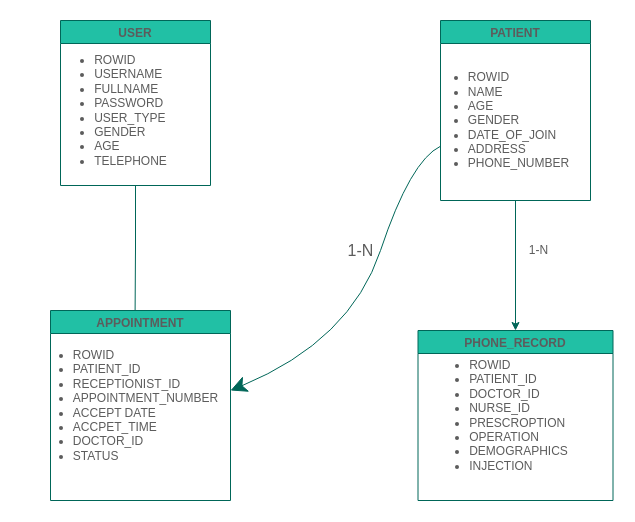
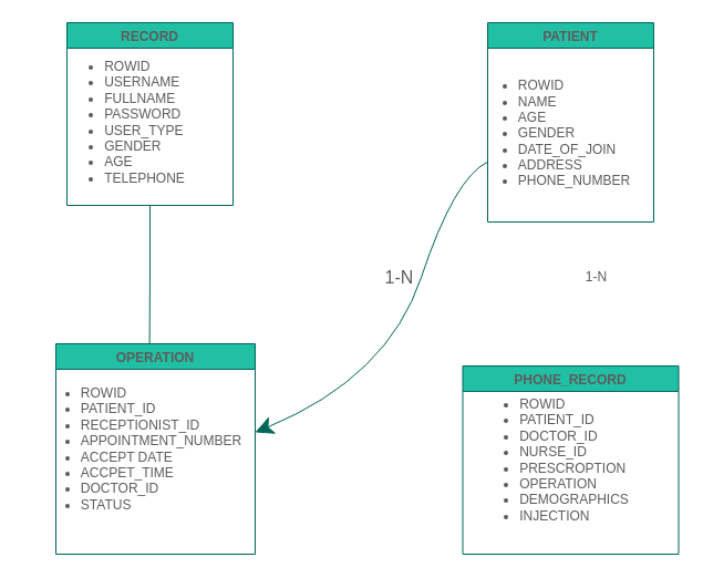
  <mxCell id="0" />
  <mxCell id="1" parent="0" />
  <mxCell id="2" style="edgeStyle=orthogonalEdgeStyle;rounded=0;orthogonalLoop=1;jettySize=auto;html=1;entryX=0.47;entryY=0.005;entryDx=0;entryDy=0;entryPerimeter=0;strokeColor=#006658;fontColor=#5C5C5C;endArrow=none;" edge="1" parent="1" source="3" target="9"><mxGeometry relative="1" as="geometry" /></mxCell>
- <mxCell id="3" value="USER" style="swimlane;fillColor=#21C0A5;strokeColor=#006658;fontColor=#5C5C5C;rounded=0;" vertex="1" parent="1"><mxGeometry x="60" y="20" width="150" height="165" as="geometry"><mxRectangle x="70" y="80" width="70" height="30" as="alternateBounds" /></mxGeometry></mxCell>
+ <mxCell id="3" value="RECORD" style="swimlane;fillColor=#21C0A5;strokeColor=#006658;fontColor=#5C5C5C;rounded=0;" vertex="1" parent="1"><mxGeometry x="60" y="20" width="150" height="165" as="geometry"><mxRectangle x="70" y="80" width="70" height="30" as="alternateBounds" /></mxGeometry></mxCell>
  <mxCell id="4" value="&lt;div style=&quot;text-align: left;&quot;&gt;&lt;ul&gt;&lt;li&gt;&lt;span style=&quot;background-color: initial;&quot;&gt;ROWID&lt;/span&gt;&lt;/li&gt;&lt;li&gt;&lt;span style=&quot;background-color: initial;&quot;&gt;USERNAME&lt;/span&gt;&lt;/li&gt;&lt;li&gt;&lt;span style=&quot;background-color: initial;&quot;&gt;FULLNAME&lt;/span&gt;&lt;/li&gt;&lt;li&gt;&lt;span style=&quot;background-color: initial;&quot;&gt;PASSWORD&lt;/span&gt;&lt;/li&gt;&lt;li&gt;USER_TYPE&lt;/li&gt;&lt;li&gt;&lt;span style=&quot;background-color: initial;&quot;&gt;GENDER&lt;/span&gt;&lt;br&gt;&lt;/li&gt;&lt;li&gt;&lt;span style=&quot;background-color: initial;&quot;&gt;AGE&lt;/span&gt;&lt;/li&gt;&lt;li&gt;TELEPHONE&lt;/li&gt;&lt;/ul&gt;&lt;/div&gt;" style="text;html=1;align=center;verticalAlign=middle;resizable=0;points=[];autosize=1;strokeColor=none;fillColor=none;fontColor=#5C5C5C;rounded=0;" vertex="1" parent="3"><mxGeometry x="-20" y="15" width="140" height="150" as="geometry" /></mxCell>
- <mxCell id="5" style="edgeStyle=orthogonalEdgeStyle;rounded=0;orthogonalLoop=1;jettySize=auto;html=1;strokeColor=#006658;fontColor=#5C5C5C;" edge="1" parent="1" source="6" target="7"><mxGeometry relative="1" as="geometry" /></mxCell>
  <mxCell id="6" value="PATIENT" style="swimlane;fillColor=#21C0A5;strokeColor=#006658;fontColor=#5C5C5C;rounded=0;" vertex="1" parent="1"><mxGeometry x="440" y="20" width="150" height="180" as="geometry" /></mxCell>
  <mxCell id="7" value="PHONE_RECORD" style="swimlane;startSize=23;fillColor=#21C0A5;strokeColor=#006658;fontColor=#5C5C5C;rounded=0;" vertex="1" parent="1"><mxGeometry x="417.5" y="330" width="195" height="170" as="geometry" /></mxCell>
  <mxCell id="8" value="&lt;div style=&quot;text-align: left;&quot;&gt;&lt;ul&gt;&lt;li&gt;&lt;span style=&quot;background-color: initial;&quot;&gt;ROWID&lt;/span&gt;&lt;/li&gt;&lt;li&gt;PATIENT_ID&lt;/li&gt;&lt;li&gt;DOCTOR_ID&lt;/li&gt;&lt;li&gt;NURSE_ID&lt;/li&gt;&lt;li&gt;PRESCROPTION&lt;/li&gt;&lt;li&gt;OPERATION&lt;/li&gt;&lt;li&gt;DEMOGRAPHICS&lt;/li&gt;&lt;li&gt;INJECTION&lt;/li&gt;&lt;/ul&gt;&lt;/div&gt;" style="text;html=1;align=center;verticalAlign=middle;resizable=0;points=[];autosize=1;strokeColor=none;fillColor=none;fontColor=#5C5C5C;rounded=0;" vertex="1" parent="7"><mxGeometry y="10" width="160" height="150" as="geometry" /></mxCell>
- <mxCell id="9" value="APPOINTMENT" style="swimlane;startSize=23;fillColor=#21C0A5;strokeColor=#006658;fontColor=#5C5C5C;rounded=0;" vertex="1" parent="1"><mxGeometry x="50" y="310" width="180" height="190" as="geometry" /></mxCell>
+ <mxCell id="9" value="OPERATION" style="swimlane;startSize=23;fillColor=#21C0A5;strokeColor=#006658;fontColor=#5C5C5C;rounded=0;" vertex="1" parent="1"><mxGeometry x="50" y="310" width="180" height="190" as="geometry" /></mxCell>
  <mxCell id="10" value="&lt;div style=&quot;text-align: left;&quot;&gt;&lt;ul&gt;&lt;li&gt;&lt;span style=&quot;background-color: initial;&quot;&gt;ROWID&lt;/span&gt;&lt;/li&gt;&lt;li&gt;PATIENT_ID&lt;/li&gt;&lt;li&gt;RECEPTIONIST_ID&lt;/li&gt;&lt;li&gt;APPOINTMENT_NUMBER&lt;/li&gt;&lt;li&gt;ACCEPT DATE&lt;/li&gt;&lt;li&gt;ACCPET_TIME&lt;/li&gt;&lt;li&gt;DOCTOR_ID&lt;/li&gt;&lt;li&gt;STATUS&lt;/li&gt;&lt;/ul&gt;&lt;/div&gt;" style="text;html=1;align=center;verticalAlign=middle;resizable=0;points=[];autosize=1;strokeColor=none;fillColor=none;fontColor=#5C5C5C;rounded=0;" vertex="1" parent="9"><mxGeometry x="-30" y="20" width="210" height="150" as="geometry" /></mxCell>
  <mxCell id="11" value="1-N" style="text;html=1;align=center;verticalAlign=middle;resizable=0;points=[];autosize=1;strokeColor=none;fillColor=none;fontColor=#5C5C5C;rounded=0;" vertex="1" parent="1"><mxGeometry x="517.5" y="235" width="40" height="30" as="geometry" /></mxCell>
  <mxCell id="12" value="" style="curved=1;endArrow=classic;html=1;fontSize=12;startSize=14;endSize=14;strokeColor=#006658;fontColor=#5C5C5C;" edge="1" parent="1" source="6"><mxGeometry width="50" height="50" relative="1" as="geometry"><mxPoint x="460" y="300" as="sourcePoint" /><mxPoint x="230" y="390" as="targetPoint" /><Array as="points"><mxPoint x="410" y="160" /><mxPoint x="350" y="340" /></Array></mxGeometry></mxCell>
  <mxCell id="13" value="1-N" style="text;html=1;align=center;verticalAlign=middle;resizable=0;points=[];autosize=1;strokeColor=none;fillColor=none;fontSize=16;fontColor=#5C5C5C;" vertex="1" parent="1"><mxGeometry x="335" y="235" width="50" height="30" as="geometry" /></mxCell>
  <mxCell id="14" value="&lt;div style=&quot;text-align: left;&quot;&gt;&lt;ul&gt;&lt;li&gt;ROWID&lt;/li&gt;&lt;li&gt;NAME&lt;/li&gt;&lt;li&gt;AGE&lt;/li&gt;&lt;li&gt;GENDER&lt;/li&gt;&lt;li&gt;DATE_OF_JOIN&lt;/li&gt;&lt;li&gt;ADDRESS&lt;/li&gt;&lt;li&gt;PHONE_NUMBER&lt;/li&gt;&lt;/ul&gt;&lt;/div&gt;" style="text;html=1;align=center;verticalAlign=middle;resizable=0;points=[];autosize=1;strokeColor=none;fillColor=none;fontColor=#5C5C5C;rounded=0;" vertex="1" parent="1"><mxGeometry x="417.5" y="50" width="160" height="140" as="geometry" /></mxCell>
